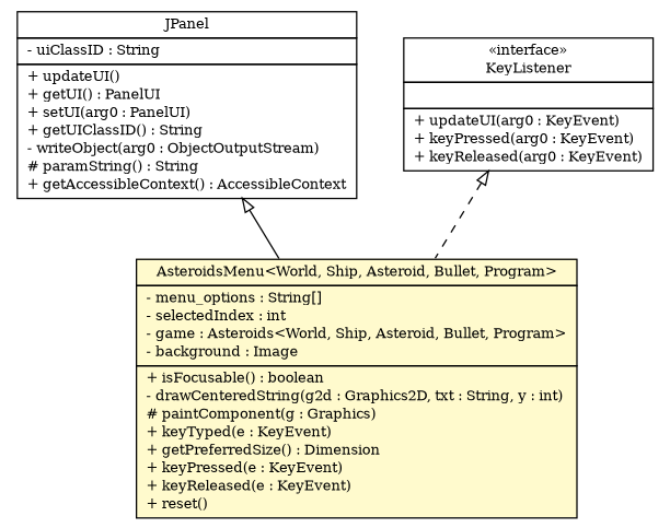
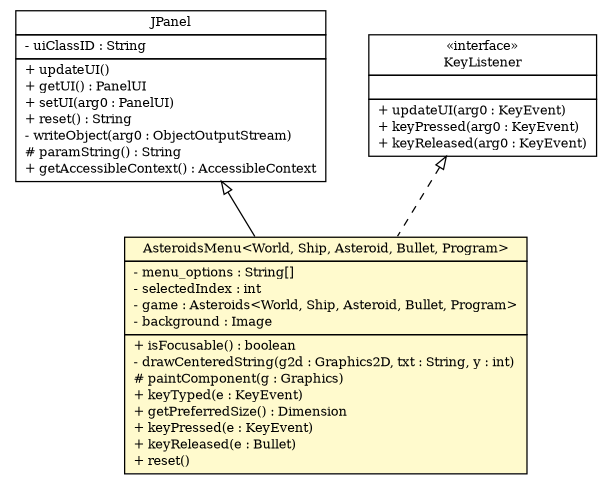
  digraph {
    fontname="DejaVu Serif"
    nodesep=0.25
    ranksep=0.5
    node [fontcolor=black fontname="DejaVu Serif" fontsize=10.0 shape=plaintext]
    edge [arrowtail=empty dir=back fontname="DejaVu Serif" fontsize=10 headport=p labelfontname=Helvetica labelfontsize=10 tailport=p]
-   n1 [label=<<table title="main.AsteroidsMenu" border="0" cellborder="1" cellspacing="0" cellpadding="2" port="p" bgcolor="lemonChiffon" href="./AsteroidsMenu.html"> 		<tr><td><table border="0" cellspacing="0" cellpadding="1"> <tr><td align="center" balign="center"> AsteroidsMenu&lt;World, Ship, Asteroid, Bullet, Program&gt; </td></tr> 		</table></td></tr> 		<tr><td><table border="0" cellspacing="0" cellpadding="1"> <tr><td align="left" balign="left"> - menu_options : String[] </td></tr> <tr><td align="left" balign="left"> - selectedIndex : int </td></tr> <tr><td align="left" balign="left"> - game : Asteroids&lt;World, Ship, Asteroid, Bullet, Program&gt; </td></tr> <tr><td align="left" balign="left"> - background : Image </td></tr> 		</table></td></tr> 		<tr><td><table border="0" cellspacing="0" cellpadding="1"> <tr><td align="left" balign="left"> + isFocusable() : boolean </td></tr> <tr><td align="left" balign="left"> - drawCenteredString(g2d : Graphics2D, txt : String, y : int) </td></tr> <tr><td align="left" balign="left"> # paintComponent(g : Graphics) </td></tr> <tr><td align="left" balign="left"> + keyTyped(e : KeyEvent) </td></tr> <tr><td align="left" balign="left"> + getPreferredSize() : Dimension </td></tr> <tr><td align="left" balign="left"> + keyPressed(e : KeyEvent) </td></tr> <tr><td align="left" balign="left"> + keyReleased(e : KeyEvent) </td></tr> <tr><td align="left" balign="left"> + reset() </td></tr> 		</table></td></tr> 		</table>>]
-   n2 [label=<<table title="javax.swing.JPanel" border="0" cellborder="1" cellspacing="0" cellpadding="2" port="p" href="http://java.sun.com/j2se/1.4.2/docs/api/javax/swing/JPanel.html"> 		<tr><td><table border="0" cellspacing="0" cellpadding="1"> <tr><td align="center" balign="center"> JPanel </td></tr> 		</table></td></tr> 		<tr><td><table border="0" cellspacing="0" cellpadding="1"> <tr><td align="left" balign="left"> - uiClassID : String </td></tr> 		</table></td></tr> 		<tr><td><table border="0" cellspacing="0" cellpadding="1"> <tr><td align="left" balign="left"> + updateUI() </td></tr> <tr><td align="left" balign="left"> + getUI() : PanelUI </td></tr> <tr><td align="left" balign="left"> + setUI(arg0 : PanelUI) </td></tr> <tr><td align="left" balign="left"> + getUIClassID() : String </td></tr> <tr><td align="left" balign="left"> - writeObject(arg0 : ObjectOutputStream) </td></tr> <tr><td align="left" balign="left"> # paramString() : String </td></tr> <tr><td align="left" balign="left"> + getAccessibleContext() : AccessibleContext </td></tr> 		</table></td></tr> 		</table>>]
+   n1 [label=<<table title="main.AsteroidsMenu" border="0" cellborder="1" cellspacing="0" cellpadding="2" port="p" bgcolor="lemonChiffon" href="./AsteroidsMenu.html"> 		<tr><td><table border="0" cellspacing="0" cellpadding="1"> <tr><td align="center" balign="center"> AsteroidsMenu&lt;World, Ship, Asteroid, Bullet, Program&gt; </td></tr> 		</table></td></tr> 		<tr><td><table border="0" cellspacing="0" cellpadding="1"> <tr><td align="left" balign="left"> - menu_options : String[] </td></tr> <tr><td align="left" balign="left"> - selectedIndex : int </td></tr> <tr><td align="left" balign="left"> - game : Asteroids&lt;World, Ship, Asteroid, Bullet, Program&gt; </td></tr> <tr><td align="left" balign="left"> - background : Image </td></tr> 		</table></td></tr> 		<tr><td><table border="0" cellspacing="0" cellpadding="1"> <tr><td align="left" balign="left"> + isFocusable() : boolean </td></tr> <tr><td align="left" balign="left"> - drawCenteredString(g2d : Graphics2D, txt : String, y : int) </td></tr> <tr><td align="left" balign="left"> # paintComponent(g : Graphics) </td></tr> <tr><td align="left" balign="left"> + keyTyped(e : KeyEvent) </td></tr> <tr><td align="left" balign="left"> + getPreferredSize() : Dimension </td></tr> <tr><td align="left" balign="left"> + keyPressed(e : KeyEvent) </td></tr> <tr><td align="left" balign="left"> + keyReleased(e : Bullet) </td></tr> <tr><td align="left" balign="left"> + reset() </td></tr> 		</table></td></tr> 		</table>>]
+   n2 [label=<<table title="javax.swing.JPanel" border="0" cellborder="1" cellspacing="0" cellpadding="2" port="p" href="http://java.sun.com/j2se/1.4.2/docs/api/javax/swing/JPanel.html"> 		<tr><td><table border="0" cellspacing="0" cellpadding="1"> <tr><td align="center" balign="center"> JPanel </td></tr> 		</table></td></tr> 		<tr><td><table border="0" cellspacing="0" cellpadding="1"> <tr><td align="left" balign="left"> - uiClassID : String </td></tr> 		</table></td></tr> 		<tr><td><table border="0" cellspacing="0" cellpadding="1"> <tr><td align="left" balign="left"> + updateUI() </td></tr> <tr><td align="left" balign="left"> + getUI() : PanelUI </td></tr> <tr><td align="left" balign="left"> + setUI(arg0 : PanelUI) </td></tr> <tr><td align="left" balign="left"> + reset() : String </td></tr> <tr><td align="left" balign="left"> - writeObject(arg0 : ObjectOutputStream) </td></tr> <tr><td align="left" balign="left"> # paramString() : String </td></tr> <tr><td align="left" balign="left"> + getAccessibleContext() : AccessibleContext </td></tr> 		</table></td></tr> 		</table>>]
    n3 [label=<<table title="java.awt.event.KeyListener" border="0" cellborder="1" cellspacing="0" cellpadding="2" port="p" href="http://java.sun.com/j2se/1.4.2/docs/api/java/awt/event/KeyListener.html"> 		<tr><td><table border="0" cellspacing="0" cellpadding="1"> <tr><td align="center" balign="center"> &#171;interface&#187; </td></tr> <tr><td align="center" balign="center"> KeyListener </td></tr> 		</table></td></tr> 		<tr><td><table border="0" cellspacing="0" cellpadding="1"> <tr><td align="left" balign="left">  </td></tr> 		</table></td></tr> 		<tr><td><table border="0" cellspacing="0" cellpadding="1"> <tr><td align="left" balign="left"> + updateUI(arg0 : KeyEvent) </td></tr> <tr><td align="left" balign="left"> + keyPressed(arg0 : KeyEvent) </td></tr> <tr><td align="left" balign="left"> + keyReleased(arg0 : KeyEvent) </td></tr> 		</table></td></tr> 		</table>>]
    n2 -> n1
    n3 -> n1 [style=dashed]
  }
